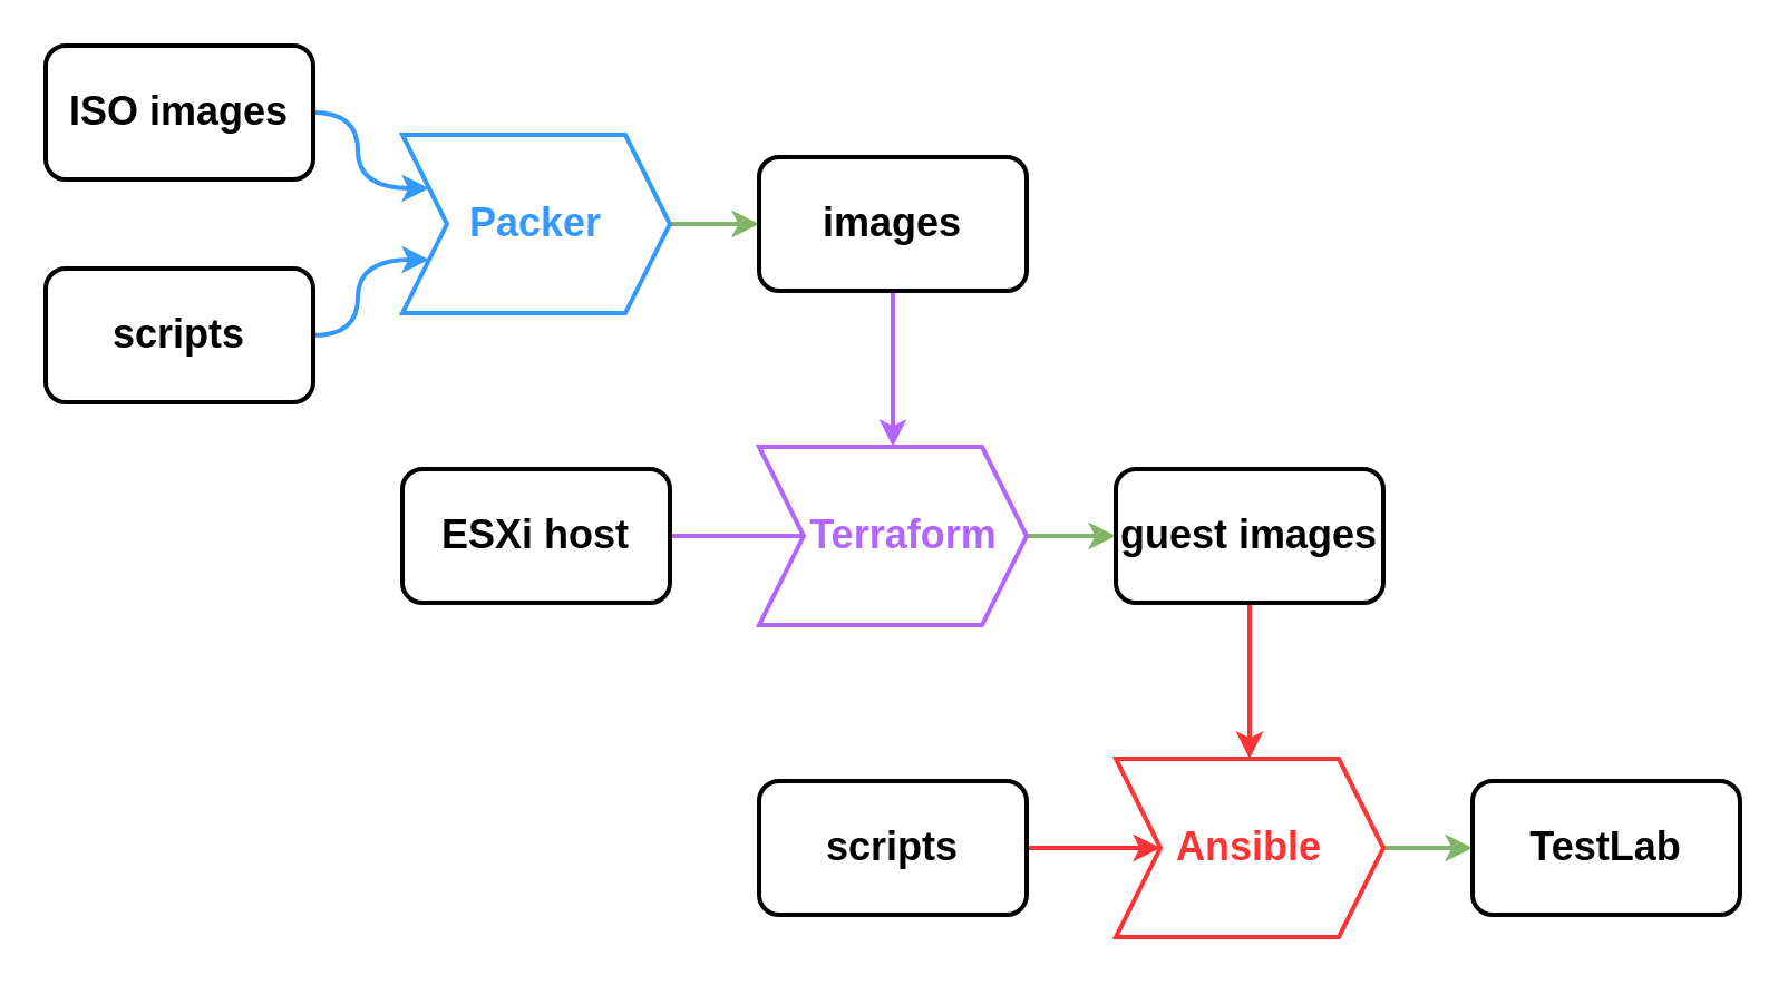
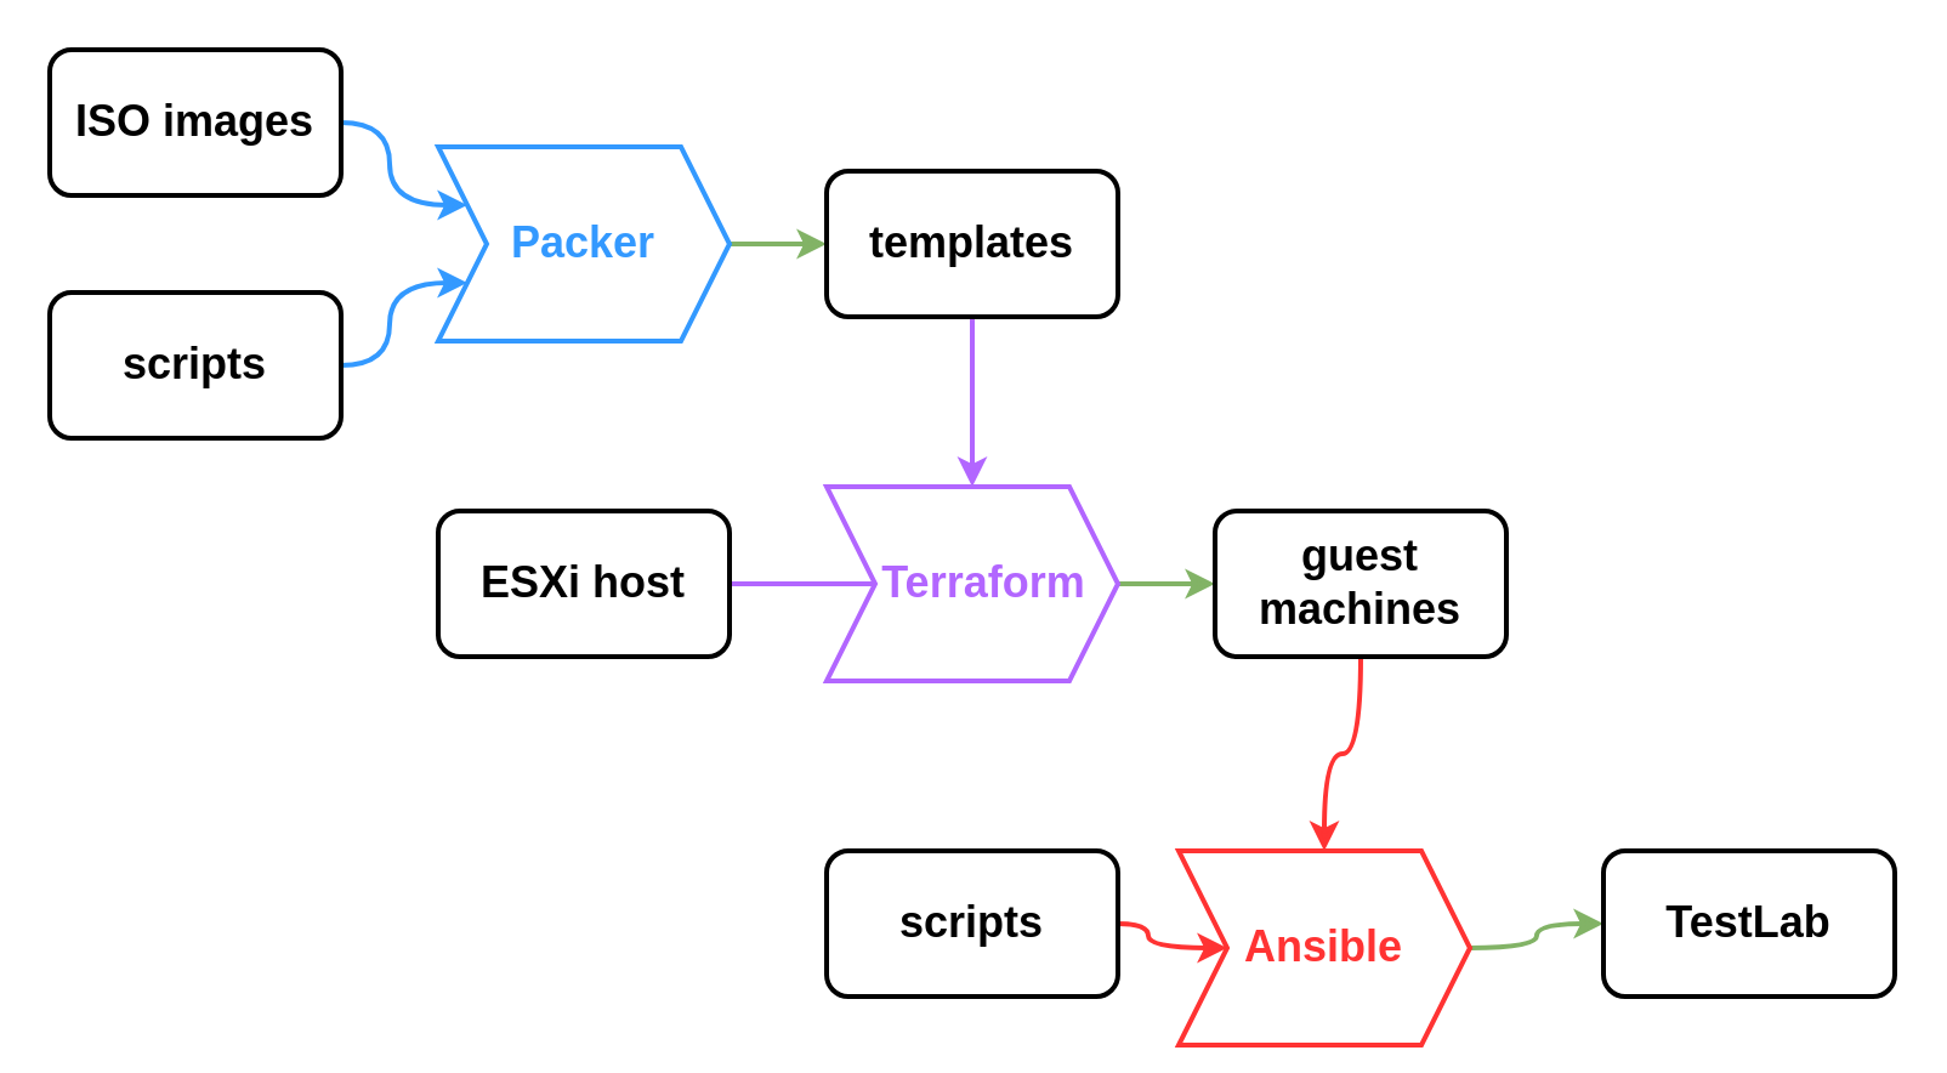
  <mxCell id="0" />
  <mxCell id="1" parent="0" />
  <mxCell id="2" style="edgeStyle=orthogonalEdgeStyle;html=1;exitX=1;exitY=0.5;exitDx=0;exitDy=0;entryX=0;entryY=0.25;entryDx=0;entryDy=0;fontColor=#000000;curved=1;fillColor=#dae8fc;strokeColor=#3399FF;strokeWidth=2;" parent="1" source="3" target="7" edge="1"><mxGeometry relative="1" as="geometry" /></mxCell>
  <mxCell id="3" value="&lt;h2&gt;ISO images&lt;/h2&gt;" style="rounded=1;whiteSpace=wrap;html=1;strokeWidth=2;" parent="1" vertex="1"><mxGeometry y="20" width="120" height="60" as="geometry" x="20" /></mxCell>
  <mxCell id="4" style="edgeStyle=orthogonalEdgeStyle;html=1;exitX=1;exitY=0.5;exitDx=0;exitDy=0;entryX=0;entryY=0.75;entryDx=0;entryDy=0;fontColor=#000000;curved=1;strokeColor=#3399FF;strokeWidth=2;" parent="1" source="5" target="7" edge="1"><mxGeometry relative="1" as="geometry" /></mxCell>
  <mxCell id="5" value="&lt;h2&gt;scripts&lt;/h2&gt;" style="rounded=1;whiteSpace=wrap;html=1;strokeWidth=2;" parent="1" vertex="1"><mxGeometry y="120" width="120" height="60" as="geometry" x="20" /></mxCell>
  <mxCell id="6" style="edgeStyle=orthogonalEdgeStyle;curved=1;html=1;exitX=1;exitY=0.5;exitDx=0;exitDy=0;entryX=0;entryY=0.5;entryDx=0;entryDy=0;fontColor=#000000;strokeColor=#82b366;strokeWidth=2;fillColor=#d5e8d4;" parent="1" source="7" target="9" edge="1"><mxGeometry relative="1" as="geometry" /></mxCell>
  <mxCell id="7" value="&lt;h2&gt;&lt;font color=&quot;#3399ff&quot;&gt;Packer&lt;/font&gt;&lt;/h2&gt;" style="shape=step;perimeter=stepPerimeter;whiteSpace=wrap;html=1;fixedSize=1;strokeColor=#3399FF;strokeWidth=2;" parent="1" vertex="1"><mxGeometry x="180" y="60" width="120" height="80" as="geometry" /></mxCell>
  <mxCell id="8" style="edgeStyle=orthogonalEdgeStyle;curved=1;html=1;exitX=0.5;exitY=1;exitDx=0;exitDy=0;entryX=0.5;entryY=0;entryDx=0;entryDy=0;fontColor=#000000;strokeColor=#B266FF;strokeWidth=2;" parent="1" source="9" target="11" edge="1"><mxGeometry relative="1" as="geometry" /></mxCell>
- <mxCell id="9" value="&lt;h2&gt;images&lt;/h2&gt;" style="rounded=1;whiteSpace=wrap;html=1;strokeWidth=2;" parent="1" vertex="1"><mxGeometry x="340" y="70" width="120" height="60" as="geometry" /></mxCell>
+ <mxCell id="9" value="&lt;h2&gt;templates&lt;/h2&gt;" style="rounded=1;whiteSpace=wrap;html=1;strokeWidth=2;" parent="1" vertex="1"><mxGeometry x="340" y="70" width="120" height="60" as="geometry" /></mxCell>
  <mxCell id="10" style="edgeStyle=orthogonalEdgeStyle;curved=1;html=1;exitX=1;exitY=0.5;exitDx=0;exitDy=0;entryX=0;entryY=0.5;entryDx=0;entryDy=0;fontColor=#000000;strokeColor=#82b366;strokeWidth=2;fillColor=#d5e8d4;" parent="1" source="11" target="15" edge="1"><mxGeometry relative="1" as="geometry" /></mxCell>
  <mxCell id="11" value="&lt;h2&gt;&lt;font color=&quot;#b266ff&quot;&gt;&amp;nbsp; Terraform&lt;/font&gt;&lt;/h2&gt;" style="shape=step;perimeter=stepPerimeter;whiteSpace=wrap;html=1;fixedSize=1;strokeColor=#B266FF;strokeWidth=2;" parent="1" vertex="1"><mxGeometry x="340" y="200" width="120" height="80" as="geometry" /></mxCell>
  <mxCell id="12" style="edgeStyle=orthogonalEdgeStyle;curved=1;html=1;exitX=1;exitY=0.5;exitDx=0;exitDy=0;entryX=0;entryY=0.5;entryDx=0;entryDy=0;fontColor=#000000;strokeColor=#B266FF;strokeWidth=2;endArrow=none;" parent="1" source="13" target="11" edge="1"><mxGeometry relative="1" as="geometry" /></mxCell>
  <mxCell id="13" value="&lt;h2&gt;ESXi host&lt;/h2&gt;" style="rounded=1;whiteSpace=wrap;html=1;strokeWidth=2;" parent="1" vertex="1"><mxGeometry x="180" y="210" width="120" height="60" as="geometry" /></mxCell>
  <mxCell id="14" style="edgeStyle=orthogonalEdgeStyle;curved=1;html=1;exitX=0.5;exitY=1;exitDx=0;exitDy=0;entryX=0.5;entryY=0;entryDx=0;entryDy=0;fontColor=#000000;strokeColor=#FF3333;strokeWidth=2;" parent="1" source="15" target="17" edge="1"><mxGeometry relative="1" as="geometry" /></mxCell>
- <mxCell id="15" value="&lt;h2&gt;&lt;font color=&quot;#000000&quot;&gt;guest images&lt;/font&gt;&lt;/h2&gt;" style="rounded=1;whiteSpace=wrap;html=1;fontColor=#B266FF;strokeWidth=2;" parent="1" vertex="1"><mxGeometry x="500" y="210" width="120" height="60" as="geometry" /></mxCell>
+ <mxCell id="15" value="&lt;h2&gt;&lt;font color=&quot;#000000&quot;&gt;guest machines&lt;/font&gt;&lt;/h2&gt;" style="rounded=1;whiteSpace=wrap;html=1;fontColor=#B266FF;strokeWidth=2;" parent="1" vertex="1"><mxGeometry x="500" y="210" width="120" height="60" as="geometry" /></mxCell>
  <mxCell id="16" style="edgeStyle=orthogonalEdgeStyle;curved=1;html=1;exitX=1;exitY=0.5;exitDx=0;exitDy=0;entryX=0;entryY=0.5;entryDx=0;entryDy=0;fontColor=#000000;strokeColor=#82b366;strokeWidth=2;fillColor=#d5e8d4;" parent="1" source="17" target="20" edge="1"><mxGeometry relative="1" as="geometry" /></mxCell>
- <mxCell id="17" value="&lt;h2&gt;&lt;font color=&quot;#ff3333&quot;&gt;Ansible&lt;/font&gt;&lt;/h2&gt;" style="shape=step;perimeter=stepPerimeter;whiteSpace=wrap;html=1;fixedSize=1;fontColor=#B266FF;strokeColor=#FF3333;strokeWidth=2;" parent="1" vertex="1"><mxGeometry x="500" y="340" width="120" height="80" as="geometry" /></mxCell>
+ <mxCell id="17" value="&lt;h2&gt;&lt;font color=&quot;#ff3333&quot;&gt;Ansible&lt;/font&gt;&lt;/h2&gt;" style="shape=step;perimeter=stepPerimeter;whiteSpace=wrap;html=1;fixedSize=1;fontColor=#B266FF;strokeColor=#FF3333;strokeWidth=2;" parent="1" vertex="1"><mxGeometry x="485" y="350" width="120" height="80" as="geometry" /></mxCell>
  <mxCell id="18" style="edgeStyle=orthogonalEdgeStyle;curved=1;html=1;exitX=1;exitY=0.5;exitDx=0;exitDy=0;entryX=0;entryY=0.5;entryDx=0;entryDy=0;fontColor=#000000;strokeColor=#FF3333;strokeWidth=2;" parent="1" source="19" target="17" edge="1"><mxGeometry relative="1" as="geometry" /></mxCell>
  <mxCell id="19" value="&lt;h2&gt;scripts&lt;/h2&gt;" style="rounded=1;whiteSpace=wrap;html=1;fontColor=#000000;strokeColor=#000000;strokeWidth=2;" parent="1" vertex="1"><mxGeometry x="340" y="350" width="120" height="60" as="geometry" /></mxCell>
  <mxCell id="20" value="&lt;h2&gt;TestLab&lt;/h2&gt;" style="rounded=1;whiteSpace=wrap;html=1;fontColor=#000000;strokeColor=#000000;strokeWidth=2;" parent="1" vertex="1"><mxGeometry x="660" y="350" width="120" height="60" as="geometry" /></mxCell>
